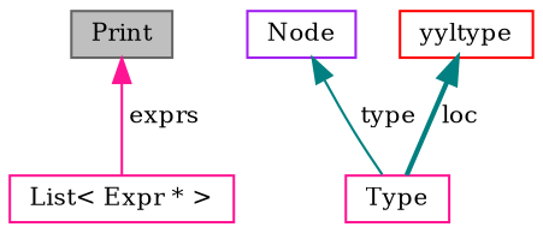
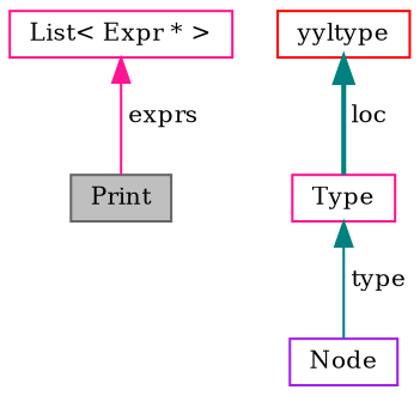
  digraph {
    fontname="DejaVu Serif"
    node [color=deeppink fillcolor=white fontname="DejaVu Serif" fontsize=10 shape=record style=filled]
    edge [color=teal dir=back fontname="DejaVu Serif" fontsize=10 labelfontname=Helvetica labelfontsize=10 style=solid]
    n1 [color=gray40 fillcolor=grey75 fontcolor=black height=0.2 label=Print width=0.4]
    n2 [color=purple height=0.2 label="Node" width=0.4]
    n3 [color=red height=0.2 label=yyltype width=0.4]
    n4 [height=0.2 label=Type width=0.4]
    n5 [height=0.2 label="List\< Expr * \>" width=0.4]
    n3 -> n4 [label=" loc" style=bold]
-   n2 -> n4 [label=" type"]
-   n1 -> n5 [color=deeppink label=" exprs"]
+   n4 -> n2 [label=" type"]
+   n5 -> n1 [color=deeppink label=" exprs"]
  }
